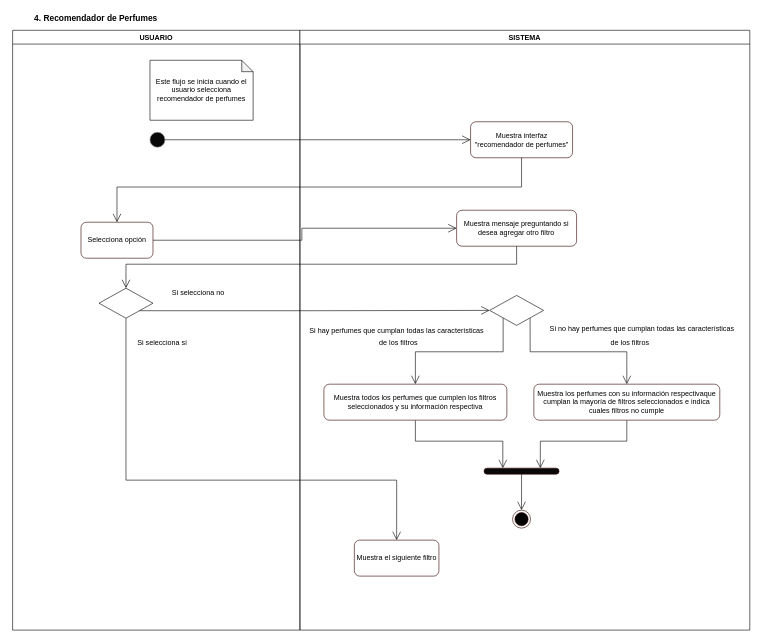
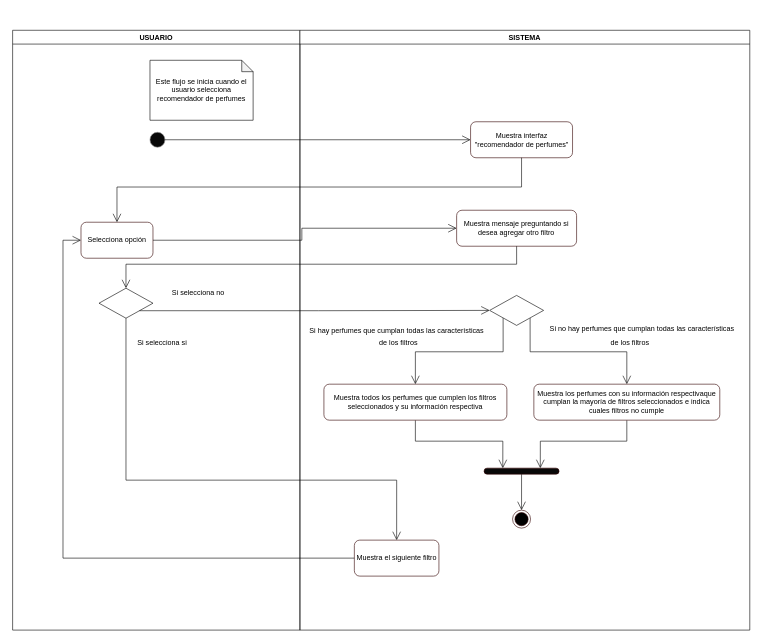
  <mxCell id="0" />
  <mxCell id="1" parent="0" />
  <mxCell id="2" value="USUARIO" style="swimlane;gradientColor=none;" parent="1" vertex="1"><mxGeometry x="20" y="50" width="479" height="1000" as="geometry" /></mxCell>
  <mxCell id="3" value="" style="ellipse;whiteSpace=wrap;html=1;aspect=fixed;strokeColor=#919191;fillColor=#080808;gradientColor=none;" parent="2" vertex="1"><mxGeometry x="229" y="170" width="25" height="25" as="geometry" /></mxCell>
  <mxCell id="4" value="Este flujo se inicia cuando el usuario selecciona recomendador de perfumes" style="shape=note;whiteSpace=wrap;html=1;backgroundOutline=1;darkOpacity=0.05;size=19;" parent="2" vertex="1"><mxGeometry x="229" y="50" width="172" height="100" as="geometry" /></mxCell>
  <mxCell id="5" value="" style="group" parent="2" vertex="1" connectable="0"><mxGeometry x="29" y="300" width="417.5" height="270" as="geometry" /></mxCell>
  <mxCell id="6" value="" style="group" parent="5" vertex="1" connectable="0"><mxGeometry width="417.5" height="170" as="geometry" /></mxCell>
  <mxCell id="7" value="Selecciona opción" style="rounded=1;whiteSpace=wrap;html=1;strokeColor=#330000;fillColor=#FFFFFF;gradientColor=none;" parent="6" vertex="1"><mxGeometry x="85" y="20" width="120" height="60" as="geometry" /></mxCell>
  <mxCell id="8" value="" style="rhombus;whiteSpace=wrap;html=1;" parent="6" vertex="1"><mxGeometry x="115" y="130" width="90" height="50" as="geometry" /></mxCell>
  <mxCell id="9" value="Si selecciona no" style="text;html=1;align=center;verticalAlign=middle;resizable=0;points=[];autosize=1;" parent="6" vertex="1"><mxGeometry x="230" y="127" width="100" height="20" as="geometry" /></mxCell>
  <mxCell id="10" value="Si selecciona si" style="text;html=1;align=center;verticalAlign=middle;resizable=0;points=[];autosize=1;" parent="5" vertex="1"><mxGeometry x="170" y="212" width="100" height="20" as="geometry" /></mxCell>
  <mxCell id="11" value="SISTEMA" style="swimlane;gradientColor=none;" parent="1" vertex="1"><mxGeometry x="499" y="50" width="750" height="1000" as="geometry" /></mxCell>
  <mxCell id="12" value="Muestra interfaz &quot;recomendador de perfumes&quot;" style="rounded=1;whiteSpace=wrap;html=1;strokeColor=#330000;fillColor=#FFFFFF;gradientColor=none;" parent="11" vertex="1"><mxGeometry x="284.5" y="152.5" width="170" height="60" as="geometry" /></mxCell>
  <mxCell id="13" style="edgeStyle=orthogonalEdgeStyle;rounded=0;orthogonalLoop=1;jettySize=auto;html=1;exitX=0.5;exitY=1;exitDx=0;exitDy=0;entryX=0.25;entryY=0;entryDx=0;entryDy=0;endArrow=open;endFill=0;endSize=12;" parent="11" source="14" target="26" edge="1"><mxGeometry relative="1" as="geometry" /></mxCell>
  <mxCell id="14" value="Muestra todos los perfumes que cumplen los filtros seleccionados y su información respectiva" style="rounded=1;whiteSpace=wrap;html=1;strokeColor=#330000;fillColor=#FFFFFF;gradientColor=none;" parent="11" vertex="1"><mxGeometry x="40" y="590" width="305" height="60" as="geometry" /></mxCell>
  <mxCell id="15" value="Muestra mensaje preguntando si desea agregar otro filtro" style="rounded=1;whiteSpace=wrap;html=1;strokeColor=#330000;fillColor=#FFFFFF;gradientColor=none;" parent="11" vertex="1"><mxGeometry x="261.25" y="300" width="200" height="60" as="geometry" /></mxCell>
  <mxCell id="16" style="edgeStyle=orthogonalEdgeStyle;rounded=0;orthogonalLoop=1;jettySize=auto;html=1;exitX=0.5;exitY=1;exitDx=0;exitDy=0;entryX=0.75;entryY=0;entryDx=0;entryDy=0;endArrow=open;endFill=0;endSize=12;" parent="11" source="17" target="26" edge="1"><mxGeometry relative="1" as="geometry" /></mxCell>
  <mxCell id="17" value="Muestra los perfumes con su información respectivaque cumplan la mayoría de filtros seleccionados e indica cuales filtros no cumple" style="rounded=1;whiteSpace=wrap;html=1;strokeColor=#330000;fillColor=#FFFFFF;gradientColor=none;" parent="11" vertex="1"><mxGeometry x="390" y="590" width="310" height="60" as="geometry" /></mxCell>
  <mxCell id="18" style="edgeStyle=orthogonalEdgeStyle;rounded=0;orthogonalLoop=1;jettySize=auto;html=1;exitX=0;exitY=1;exitDx=0;exitDy=0;endArrow=open;endFill=0;endSize=12;" parent="11" source="20" target="14" edge="1"><mxGeometry relative="1" as="geometry" /></mxCell>
  <mxCell id="19" style="edgeStyle=orthogonalEdgeStyle;rounded=0;orthogonalLoop=1;jettySize=auto;html=1;exitX=1;exitY=1;exitDx=0;exitDy=0;entryX=0.5;entryY=0;entryDx=0;entryDy=0;endArrow=open;endFill=0;endSize=12;" parent="11" source="20" target="17" edge="1"><mxGeometry relative="1" as="geometry" /></mxCell>
  <mxCell id="20" value="" style="rhombus;whiteSpace=wrap;html=1;" parent="11" vertex="1"><mxGeometry x="316.25" y="442" width="90" height="50" as="geometry" /></mxCell>
  <mxCell id="21" value="Si hay perfumes que cumplan todas las características" style="text;html=1;align=center;verticalAlign=middle;resizable=0;points=[];autosize=1;" parent="11" vertex="1"><mxGeometry x="6.25" y="492" width="310" height="20" as="geometry" /></mxCell>
  <mxCell id="22" value="de los filtros" style="text;html=1;align=center;verticalAlign=middle;resizable=0;points=[];autosize=1;" parent="11" vertex="1"><mxGeometry x="124" y="512" width="80" height="20" as="geometry" /></mxCell>
  <mxCell id="23" value="Si no hay perfumes que cumplan todas las características" style="text;html=1;align=center;verticalAlign=middle;resizable=0;points=[];autosize=1;" parent="11" vertex="1"><mxGeometry x="410" y="488" width="320" height="20" as="geometry" /></mxCell>
  <mxCell id="24" value="de los filtros" style="text;html=1;align=center;verticalAlign=middle;resizable=0;points=[];autosize=1;" parent="11" vertex="1"><mxGeometry x="510" y="512" width="80" height="20" as="geometry" /></mxCell>
  <mxCell id="25" style="edgeStyle=orthogonalEdgeStyle;rounded=0;orthogonalLoop=1;jettySize=auto;html=1;exitX=0.5;exitY=1;exitDx=0;exitDy=0;entryX=0.5;entryY=0;entryDx=0;entryDy=0;endArrow=open;endFill=0;endSize=12;" parent="11" source="26" target="27" edge="1"><mxGeometry relative="1" as="geometry" /></mxCell>
  <mxCell id="26" value="" style="rounded=1;whiteSpace=wrap;html=1;strokeColor=#330000;fillColor=#080808;gradientColor=none;arcSize=50;" parent="11" vertex="1"><mxGeometry x="307" y="730" width="125" height="10" as="geometry" /></mxCell>
  <mxCell id="27" value="" style="ellipse;html=1;shape=endState;fillColor=#000000;strokeColor=#330000;" parent="11" vertex="1"><mxGeometry x="354.5" y="800" width="30" height="30" as="geometry" /></mxCell>
  <mxCell id="28" value="Muestra el siguiente filtro" style="rounded=1;whiteSpace=wrap;html=1;strokeColor=#330000;fillColor=#FFFFFF;gradientColor=none;" parent="11" vertex="1"><mxGeometry x="90.75" y="850" width="141" height="60" as="geometry" /></mxCell>
  <mxCell id="29" style="edgeStyle=orthogonalEdgeStyle;rounded=0;orthogonalLoop=1;jettySize=auto;html=1;exitX=1;exitY=0.5;exitDx=0;exitDy=0;entryX=0;entryY=0.5;entryDx=0;entryDy=0;endSize=12;endArrow=open;endFill=0;" parent="1" source="3" target="12" edge="1"><mxGeometry relative="1" as="geometry" /></mxCell>
  <mxCell id="30" style="edgeStyle=orthogonalEdgeStyle;rounded=0;orthogonalLoop=1;jettySize=auto;html=1;exitX=0.5;exitY=1;exitDx=0;exitDy=0;endArrow=open;endFill=0;endSize=12;" parent="1" source="12" target="7" edge="1"><mxGeometry relative="1" as="geometry"><mxPoint x="209" y="350" as="targetPoint" /></mxGeometry></mxCell>
  <mxCell id="31" style="edgeStyle=orthogonalEdgeStyle;rounded=0;orthogonalLoop=1;jettySize=auto;html=1;exitX=1;exitY=1;exitDx=0;exitDy=0;endArrow=open;endFill=0;endSize=12;entryX=0;entryY=0.5;entryDx=0;entryDy=0;" parent="1" source="8" target="20" edge="1"><mxGeometry relative="1" as="geometry"><mxPoint x="669" y="520" as="targetPoint" /></mxGeometry></mxCell>
  <mxCell id="32" style="edgeStyle=orthogonalEdgeStyle;rounded=0;orthogonalLoop=1;jettySize=auto;html=1;exitX=1;exitY=0.5;exitDx=0;exitDy=0;entryX=0;entryY=0.5;entryDx=0;entryDy=0;endArrow=open;endFill=0;endSize=12;" parent="1" source="7" target="15" edge="1"><mxGeometry relative="1" as="geometry" /></mxCell>
  <mxCell id="33" style="edgeStyle=orthogonalEdgeStyle;rounded=0;orthogonalLoop=1;jettySize=auto;html=1;exitX=0.5;exitY=1;exitDx=0;exitDy=0;entryX=0.5;entryY=0;entryDx=0;entryDy=0;endArrow=open;endFill=0;endSize=12;" parent="1" source="15" target="8" edge="1"><mxGeometry relative="1" as="geometry" /></mxCell>
  <mxCell id="34" style="edgeStyle=orthogonalEdgeStyle;rounded=0;orthogonalLoop=1;jettySize=auto;html=1;exitX=0.5;exitY=1;exitDx=0;exitDy=0;entryX=0.5;entryY=0;entryDx=0;entryDy=0;endArrow=open;endFill=0;endSize=12;" parent="1" source="8" target="28" edge="1"><mxGeometry relative="1" as="geometry"><Array as="points"><mxPoint x="209" y="800" /><mxPoint x="660" y="800" /></Array></mxGeometry></mxCell>
- <mxCell id="36" value="4. Recomendador de Perfumes" style="text;html=1;strokeColor=none;fillColor=none;align=center;verticalAlign=middle;whiteSpace=wrap;rounded=0;fontFamily=Arial;fontSize=14;fontStyle=1" vertex="1" parent="1"><mxGeometry x="49" y="20" width="220" height="20" as="geometry" /></mxCell>
+ <mxCell id="35" style="edgeStyle=orthogonalEdgeStyle;rounded=0;orthogonalLoop=1;jettySize=auto;html=1;exitX=0;exitY=0.5;exitDx=0;exitDy=0;entryX=0;entryY=0.5;entryDx=0;entryDy=0;endArrow=open;endFill=0;endSize=12;" parent="1" source="28" target="7" edge="1"><mxGeometry relative="1" as="geometry" /></mxCell>
